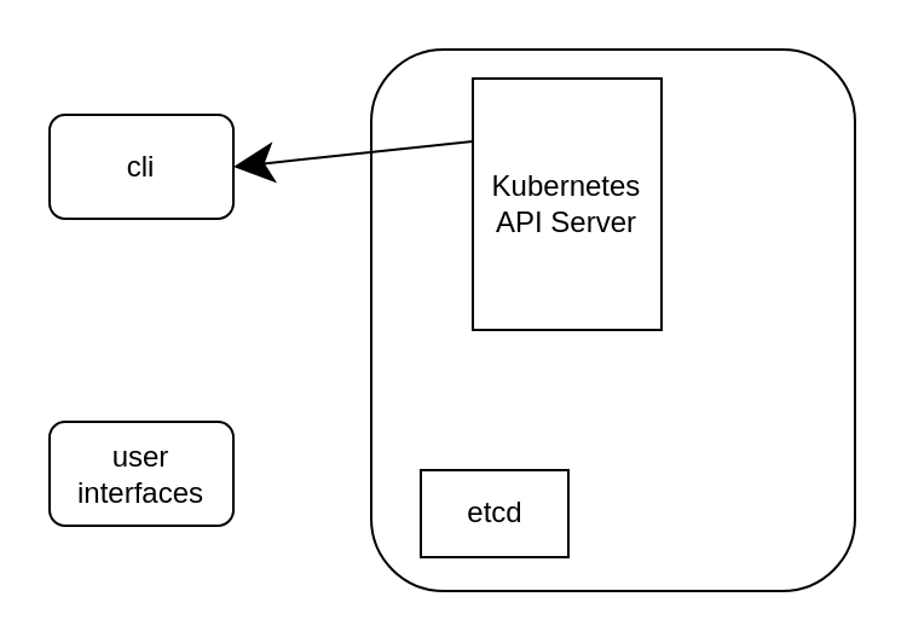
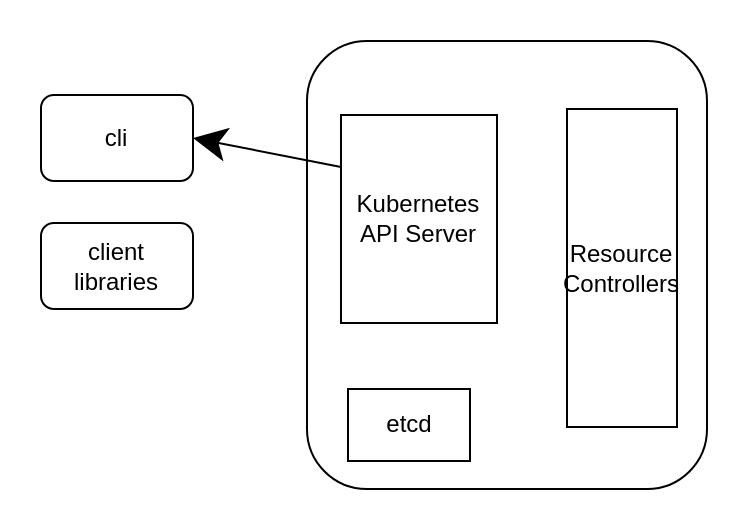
  <mxCell id="0" />
  <mxCell id="1" parent="0" />
  <mxCell id="2" value="" style="rounded=1;whiteSpace=wrap;html=1;hachureGap=4;" vertex="1" parent="1"><mxGeometry x="153" y="20" width="200" height="224" as="geometry" /></mxCell>
- <mxCell id="3" value="Kubernetes&lt;br&gt;API Server" style="rounded=0;whiteSpace=wrap;html=1;hachureGap=4;" vertex="1" parent="1"><mxGeometry x="195" y="32" width="78" height="104" as="geometry" /></mxCell>
+ <mxCell id="3" value="Kubernetes&lt;br&gt;API Server" style="rounded=0;whiteSpace=wrap;html=1;hachureGap=4;" vertex="1" parent="1"><mxGeometry x="170" y="57" width="78" height="104" as="geometry" /></mxCell>
  <mxCell id="4" value="etcd" style="rounded=0;whiteSpace=wrap;html=1;hachureGap=4;" vertex="1" parent="1"><mxGeometry x="173.5" y="194" width="61" height="36" as="geometry" /></mxCell>
+ <mxCell id="5" value="Resource&lt;br&gt;Controllers" style="rounded=0;whiteSpace=wrap;html=1;hachureGap=4;" vertex="1" parent="1"><mxGeometry x="283" y="54" width="55" height="159" as="geometry" /></mxCell>
  <mxCell id="6" value="cli" style="rounded=1;whiteSpace=wrap;html=1;hachureGap=4;" vertex="1" parent="1"><mxGeometry x="20" y="47" width="76" height="43" as="geometry" /></mxCell>
- <mxCell id="8" value="user interfaces" style="rounded=1;whiteSpace=wrap;html=1;hachureGap=4;" vertex="1" parent="1"><mxGeometry x="20" y="174" width="76" height="43" as="geometry" /></mxCell>
+ <mxCell id="7" value="client &lt;br&gt;libraries" style="rounded=1;whiteSpace=wrap;html=1;hachureGap=4;" vertex="1" parent="1"><mxGeometry x="20" y="111" width="76" height="43" as="geometry" /></mxCell>
  <mxCell id="9" value="" style="endArrow=none;startArrow=classic;html=1;rounded=0;startSize=14;endSize=14;sourcePerimeterSpacing=8;targetPerimeterSpacing=8;curved=1;exitX=1;exitY=0.5;exitDx=0;exitDy=0;entryX=0;entryY=0.25;entryDx=0;entryDy=0;" edge="1" parent="1" source="6" target="3"><mxGeometry width="50" height="50" relative="1" as="geometry"><mxPoint x="252" y="157" as="sourcePoint" /><mxPoint x="302" y="107" as="targetPoint" /></mxGeometry></mxCell>
